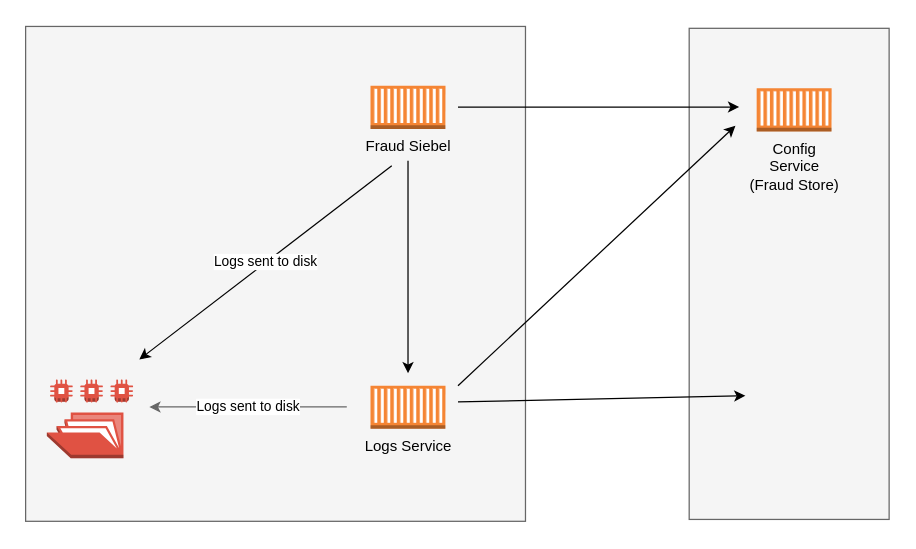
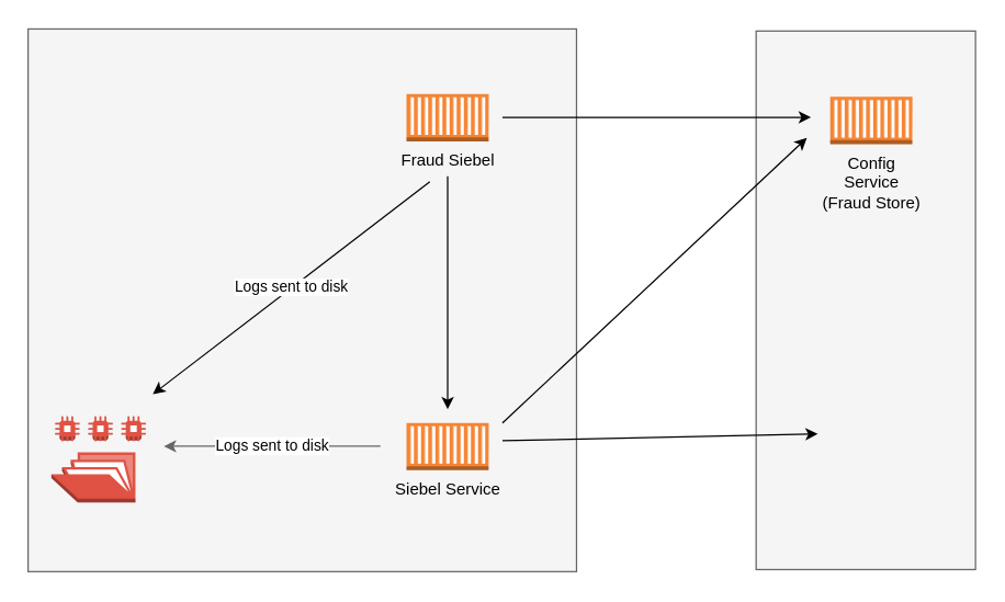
  <mxCell id="0" />
  <mxCell id="1" parent="0" />
  <mxCell id="2" value="" style="rounded=0;whiteSpace=wrap;html=1;fillColor=#f5f5f5;strokeColor=#666666;fontColor=#333333;" vertex="1" parent="1"><mxGeometry x="20" y="20.5" width="400" height="396" as="geometry" /></mxCell>
  <mxCell id="3" value="" style="rounded=0;whiteSpace=wrap;html=1;fillColor=#f5f5f5;strokeColor=#666666;fontColor=#333333;" vertex="1" parent="1"><mxGeometry x="551" y="22" width="160" height="393" as="geometry" /></mxCell>
  <mxCell id="4" value="Config&lt;br&gt;Service&lt;br&gt;(Fraud Store)" style="outlineConnect=0;dashed=0;verticalLabelPosition=bottom;verticalAlign=top;align=center;html=1;shape=mxgraph.aws3.ec2_compute_container;fillColor=#F58534;gradientColor=none;" vertex="1" parent="1"><mxGeometry x="605" y="70" width="60" height="34.5" as="geometry" /></mxCell>
  <mxCell id="5" style="rounded=0;orthogonalLoop=1;jettySize=auto;html=1;" edge="1" parent="1"><mxGeometry relative="1" as="geometry"><mxPoint x="591" y="85" as="targetPoint" /><mxPoint x="366" y="85" as="sourcePoint" /></mxGeometry></mxCell>
  <mxCell id="6" style="edgeStyle=none;rounded=0;orthogonalLoop=1;jettySize=auto;html=1;" edge="1" parent="1"><mxGeometry relative="1" as="geometry"><mxPoint x="326" y="298" as="targetPoint" /><mxPoint x="326" y="128" as="sourcePoint" /></mxGeometry></mxCell>
  <mxCell id="7" value="Logs sent to disk" style="edgeStyle=none;rounded=0;orthogonalLoop=1;jettySize=auto;html=1;" edge="1" parent="1"><mxGeometry relative="1" as="geometry"><mxPoint x="111" y="287" as="targetPoint" /><mxPoint x="313" y="132" as="sourcePoint" /></mxGeometry></mxCell>
  <mxCell id="8" value="Fraud Siebel" style="outlineConnect=0;dashed=0;verticalLabelPosition=bottom;verticalAlign=top;align=center;html=1;shape=mxgraph.aws3.ec2_compute_container;fillColor=#F58534;gradientColor=none;" vertex="1" parent="1"><mxGeometry x="296" y="68" width="60" height="34.5" as="geometry" /></mxCell>
  <mxCell id="9" style="rounded=0;orthogonalLoop=1;jettySize=auto;html=1;" edge="1" parent="1"><mxGeometry relative="1" as="geometry"><mxPoint x="588" y="100" as="targetPoint" /><mxPoint x="366" y="308" as="sourcePoint" /></mxGeometry></mxCell>
  <mxCell id="10" style="edgeStyle=none;rounded=0;orthogonalLoop=1;jettySize=auto;html=1;" edge="1" parent="1"><mxGeometry relative="1" as="geometry"><mxPoint x="596" y="316" as="targetPoint" /><mxPoint x="366" y="321" as="sourcePoint" /></mxGeometry></mxCell>
  <mxCell id="11" value="&lt;span style=&quot;color: rgb(0 , 0 , 0) ; font-family: &amp;#34;helvetica&amp;#34; ; font-size: 11px ; font-style: normal ; font-weight: 400 ; letter-spacing: normal ; text-align: center ; text-indent: 0px ; text-transform: none ; word-spacing: 0px ; background-color: rgb(255 , 255 , 255) ; display: inline ; float: none&quot;&gt;Logs sent to disk&lt;/span&gt;&lt;br&gt;" style="edgeStyle=none;rounded=0;orthogonalLoop=1;jettySize=auto;html=1;fillColor=#F5F5F5;strokeColor=#666666;" edge="1" parent="1"><mxGeometry relative="1" as="geometry"><mxPoint x="119" y="325" as="targetPoint" /><mxPoint x="277" y="325" as="sourcePoint" /></mxGeometry></mxCell>
- <mxCell id="12" value="Logs Service" style="outlineConnect=0;dashed=0;verticalLabelPosition=bottom;verticalAlign=top;align=center;html=1;shape=mxgraph.aws3.ec2_compute_container;fillColor=#F58534;gradientColor=none;" vertex="1" parent="1"><mxGeometry x="296" y="308" width="60" height="34.5" as="geometry" /></mxCell>
+ <mxCell id="12" value="Siebel Service" style="outlineConnect=0;dashed=0;verticalLabelPosition=bottom;verticalAlign=top;align=center;html=1;shape=mxgraph.aws3.ec2_compute_container;fillColor=#F58534;gradientColor=none;" vertex="1" parent="1"><mxGeometry x="296" y="308" width="60" height="34.5" as="geometry" /></mxCell>
  <mxCell id="13" value="" style="outlineConnect=0;dashed=0;verticalLabelPosition=bottom;verticalAlign=top;align=center;html=1;shape=mxgraph.aws3.efs_share;fillColor=#E05243;gradientColor=none;" vertex="1" parent="1"><mxGeometry x="37" y="303" width="69" height="63" as="geometry" /></mxCell>
